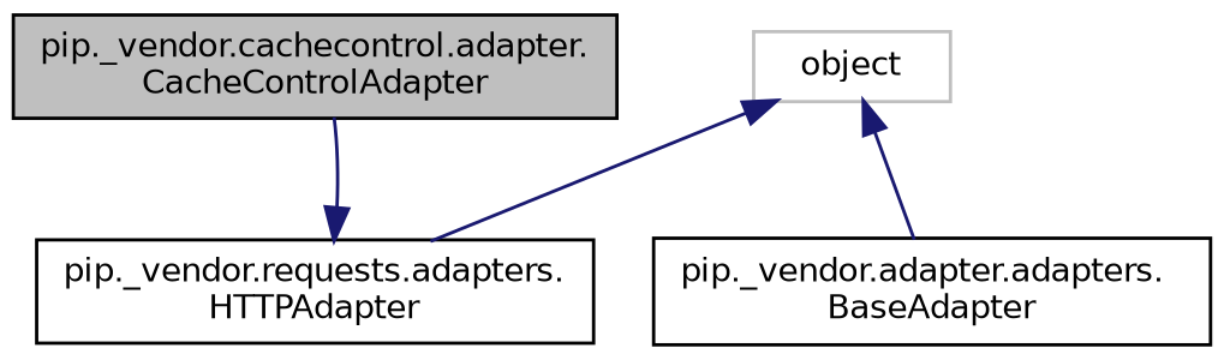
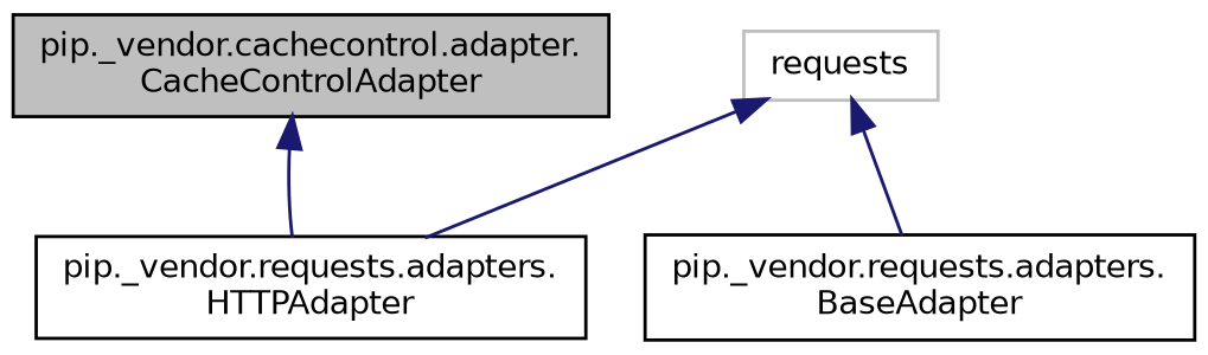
  digraph {
    node [color=black fillcolor=white fontname=Helvetica fontsize=10 shape=record style=filled]
    edge [color=midnightblue dir=back fontname=Helvetica fontsize=10 labelfontname=Helvetica labelfontsize=10 style=solid]
    n1 [fillcolor=grey75 fontcolor=black height=0.2 label="pip._vendor.cachecontrol.adapter.\lCacheControlAdapter" width=0.4]
    n2 [height=0.2 label="pip._vendor.requests.adapters.\lHTTPAdapter" width=0.4]
-   n3 [height=0.2 label="pip._vendor.adapter.adapters.\lBaseAdapter" width=0.4]
-   n4 [color=grey75 height=0.2 label=object width=0.4]
-   n2 -> n1
+   n3 [height=0.2 label="pip._vendor.requests.adapters.\lBaseAdapter" width=0.4]
+   n4 [color=grey75 height=0.2 label=requests width=0.4]
+   n1 -> n2
    n4 -> n2
    n4 -> n3
  }
